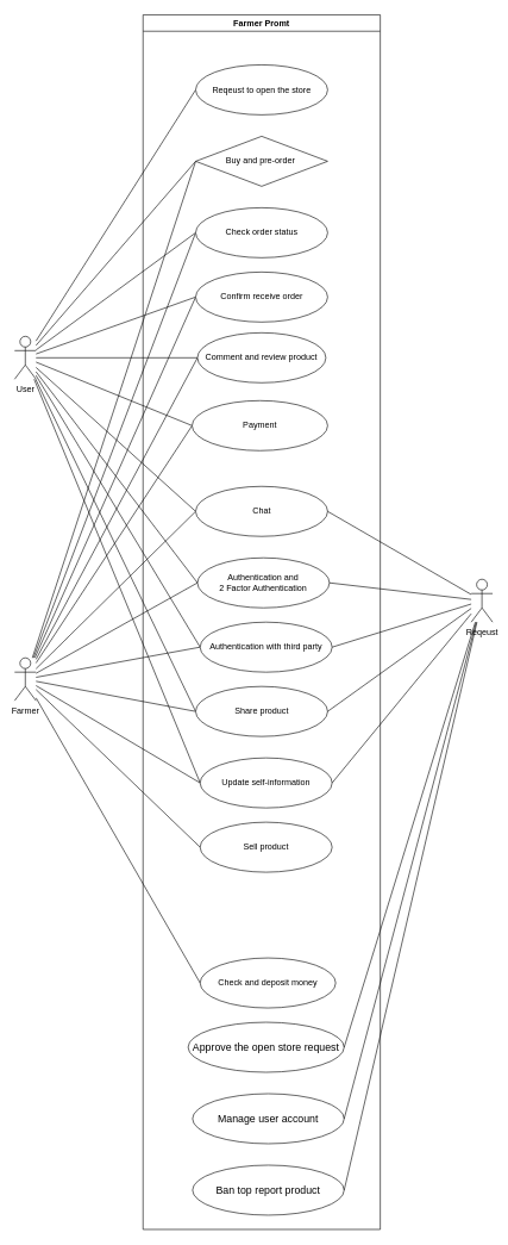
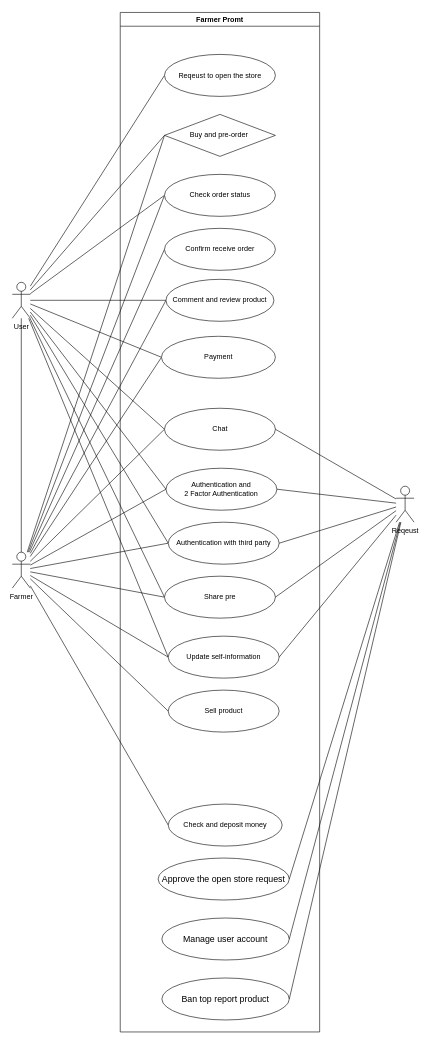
  <mxCell id="0" />
  <mxCell id="1" parent="0" />
  <mxCell id="2" style="edgeStyle=none;rounded=0;orthogonalLoop=1;jettySize=auto;html=1;entryX=0;entryY=0.5;entryDx=0;entryDy=0;endArrow=none;endFill=0;" parent="1" source="14" target="33" edge="1"><mxGeometry relative="1" as="geometry" /></mxCell>
  <mxCell id="3" style="edgeStyle=none;rounded=0;orthogonalLoop=1;jettySize=auto;html=1;entryX=0;entryY=0.5;entryDx=0;entryDy=0;endArrow=none;endFill=0;" parent="1" source="14" target="35" edge="1"><mxGeometry relative="1" as="geometry" /></mxCell>
  <mxCell id="4" style="edgeStyle=none;rounded=0;orthogonalLoop=1;jettySize=auto;html=1;entryX=0;entryY=0.5;entryDx=0;entryDy=0;endArrow=none;endFill=0;" parent="1" source="14" target="36" edge="1"><mxGeometry relative="1" as="geometry" /></mxCell>
  <mxCell id="5" style="edgeStyle=none;rounded=0;orthogonalLoop=1;jettySize=auto;html=1;entryX=0;entryY=0.5;entryDx=0;entryDy=0;endArrow=none;endFill=0;" parent="1" source="14" target="38" edge="1"><mxGeometry relative="1" as="geometry" /></mxCell>
  <mxCell id="6" style="edgeStyle=none;rounded=0;orthogonalLoop=1;jettySize=auto;html=1;entryX=0;entryY=0.5;entryDx=0;entryDy=0;endArrow=none;endFill=0;" parent="1" source="14" target="37" edge="1"><mxGeometry relative="1" as="geometry" /></mxCell>
  <mxCell id="7" style="edgeStyle=none;rounded=0;orthogonalLoop=1;jettySize=auto;html=1;entryX=0;entryY=0.5;entryDx=0;entryDy=0;endArrow=none;endFill=0;" parent="1" source="14" target="39" edge="1"><mxGeometry relative="1" as="geometry" /></mxCell>
  <mxCell id="8" style="edgeStyle=none;rounded=0;orthogonalLoop=1;jettySize=auto;html=1;entryX=0;entryY=0.5;entryDx=0;entryDy=0;endArrow=none;endFill=0;" parent="1" source="14" target="40" edge="1"><mxGeometry relative="1" as="geometry" /></mxCell>
  <mxCell id="9" style="rounded=0;orthogonalLoop=1;jettySize=auto;html=1;entryX=0;entryY=0.5;entryDx=0;entryDy=0;endArrow=none;endFill=0;" edge="1" parent="1" source="14" target="34"><mxGeometry relative="1" as="geometry" /></mxCell>
  <mxCell id="10" style="edgeStyle=none;rounded=0;orthogonalLoop=1;jettySize=auto;html=1;entryX=0;entryY=0.5;entryDx=0;entryDy=0;endArrow=none;endFill=0;" edge="1" parent="1" source="14" target="31"><mxGeometry relative="1" as="geometry" /></mxCell>
  <mxCell id="11" style="edgeStyle=none;rounded=0;orthogonalLoop=1;jettySize=auto;html=1;entryX=0;entryY=0.5;entryDx=0;entryDy=0;endArrow=none;endFill=0;" edge="1" parent="1" source="14" target="30"><mxGeometry relative="1" as="geometry" /></mxCell>
  <mxCell id="12" style="edgeStyle=none;rounded=0;orthogonalLoop=1;jettySize=auto;html=1;entryX=0;entryY=0.5;entryDx=0;entryDy=0;endArrow=none;endFill=0;" edge="1" parent="1" source="14" target="29"><mxGeometry relative="1" as="geometry" /></mxCell>
  <mxCell id="13" style="edgeStyle=none;rounded=0;orthogonalLoop=1;jettySize=auto;html=1;entryX=0;entryY=0.5;entryDx=0;entryDy=0;endArrow=none;endFill=0;" edge="1" parent="1" source="14" target="28"><mxGeometry relative="1" as="geometry" /></mxCell>
  <mxCell id="14" value="Farmer" style="shape=umlActor;verticalLabelPosition=bottom;verticalAlign=top;html=1;outlineConnect=0;" parent="1" vertex="1"><mxGeometry x="20" y="920" width="30" height="60" as="geometry" /></mxCell>
  <mxCell id="15" style="rounded=0;orthogonalLoop=1;jettySize=auto;html=1;entryX=0;entryY=0.5;entryDx=0;entryDy=0;endArrow=none;endFill=0;" parent="1" source="26" target="28" edge="1"><mxGeometry relative="1" as="geometry" /></mxCell>
  <mxCell id="16" style="edgeStyle=none;rounded=0;orthogonalLoop=1;jettySize=auto;html=1;entryX=0;entryY=0.5;entryDx=0;entryDy=0;endArrow=none;endFill=0;" parent="1" source="26" target="29" edge="1"><mxGeometry relative="1" as="geometry" /></mxCell>
  <mxCell id="17" style="edgeStyle=none;rounded=0;orthogonalLoop=1;jettySize=auto;html=1;entryX=0;entryY=0.5;entryDx=0;entryDy=0;endArrow=none;endFill=0;" parent="1" source="26" target="30" edge="1"><mxGeometry relative="1" as="geometry" /></mxCell>
  <mxCell id="18" style="edgeStyle=none;rounded=0;orthogonalLoop=1;jettySize=auto;html=1;entryX=0;entryY=0.5;entryDx=0;entryDy=0;endArrow=none;endFill=0;" parent="1" source="26" target="33" edge="1"><mxGeometry relative="1" as="geometry" /></mxCell>
  <mxCell id="19" style="edgeStyle=none;rounded=0;orthogonalLoop=1;jettySize=auto;html=1;entryX=0;entryY=0.5;entryDx=0;entryDy=0;endArrow=none;endFill=0;" parent="1" source="26" target="34" edge="1"><mxGeometry relative="1" as="geometry" /></mxCell>
  <mxCell id="20" style="edgeStyle=none;rounded=0;orthogonalLoop=1;jettySize=auto;html=1;entryX=0;entryY=0.5;entryDx=0;entryDy=0;endArrow=none;endFill=0;" parent="1" source="26" target="35" edge="1"><mxGeometry relative="1" as="geometry" /></mxCell>
- <mxCell id="21" style="rounded=0;orthogonalLoop=1;jettySize=auto;html=1;entryX=0;entryY=0.5;entryDx=0;entryDy=0;endArrow=none;endFill=0;" parent="1" source="26" target="31" edge="1"><mxGeometry relative="1" as="geometry" /></mxCell>
+ <mxCell id="21" style="rounded=0;orthogonalLoop=1;jettySize=auto;html=1;endArrow=none;endFill=0;" parent="1" source="26" target="14" edge="1"><mxGeometry relative="1" as="geometry" /></mxCell>
  <mxCell id="22" style="edgeStyle=none;rounded=0;orthogonalLoop=1;jettySize=auto;html=1;entryX=0;entryY=0.5;entryDx=0;entryDy=0;endArrow=none;endFill=0;" parent="1" source="26" target="32" edge="1"><mxGeometry relative="1" as="geometry" /></mxCell>
  <mxCell id="23" style="edgeStyle=none;rounded=0;orthogonalLoop=1;jettySize=auto;html=1;entryX=0;entryY=0.5;entryDx=0;entryDy=0;endArrow=none;endFill=0;" parent="1" source="26" target="37" edge="1"><mxGeometry relative="1" as="geometry" /></mxCell>
  <mxCell id="24" style="edgeStyle=none;rounded=0;orthogonalLoop=1;jettySize=auto;html=1;entryX=0;entryY=0.5;entryDx=0;entryDy=0;endArrow=none;endFill=0;" parent="1" source="26" target="39" edge="1"><mxGeometry relative="1" as="geometry" /></mxCell>
  <mxCell id="25" style="edgeStyle=none;rounded=0;orthogonalLoop=1;jettySize=auto;html=1;entryX=0;entryY=0.5;entryDx=0;entryDy=0;endArrow=none;endFill=0;" parent="1" source="26" target="40" edge="1"><mxGeometry relative="1" as="geometry" /></mxCell>
  <mxCell id="26" value="User" style="shape=umlActor;verticalLabelPosition=bottom;verticalAlign=top;html=1;outlineConnect=0;" parent="1" vertex="1"><mxGeometry x="20" y="470" width="30" height="60" as="geometry" /></mxCell>
  <mxCell id="27" value="Farmer Promt" style="swimlane;" parent="1" vertex="1"><mxGeometry x="200" y="20" width="332.5" height="1700" as="geometry" /></mxCell>
  <mxCell id="28" value="Comment and review product" style="ellipse;whiteSpace=wrap;html=1;" parent="27" vertex="1"><mxGeometry x="76.25" y="445" width="180" height="70" as="geometry" /></mxCell>
  <mxCell id="29" value="Buy and pre-order&amp;nbsp;" style="rhombus;whiteSpace=wrap;html=1;" parent="27" vertex="1"><mxGeometry x="73.75" y="170" width="185" height="70" as="geometry" /></mxCell>
  <mxCell id="30" value="Check order status" style="ellipse;whiteSpace=wrap;html=1;" parent="27" vertex="1"><mxGeometry x="73.75" y="270" width="185" height="70" as="geometry" /></mxCell>
  <mxCell id="31" value="Confirm receive order" style="ellipse;whiteSpace=wrap;html=1;" parent="27" vertex="1"><mxGeometry x="73.75" y="360" width="185" height="70" as="geometry" /></mxCell>
  <mxCell id="32" value="Reqeust to open the store" style="ellipse;whiteSpace=wrap;html=1;" parent="27" vertex="1"><mxGeometry x="73.75" y="70" width="185" height="70" as="geometry" /></mxCell>
  <mxCell id="33" value="Chat" style="ellipse;whiteSpace=wrap;html=1;" parent="27" vertex="1"><mxGeometry x="73.75" y="660" width="185" height="70" as="geometry" /></mxCell>
  <mxCell id="34" value="Payment" style="ellipse;whiteSpace=wrap;html=1;" parent="27" vertex="1"><mxGeometry x="68.75" y="540" width="190" height="70" as="geometry" /></mxCell>
  <mxCell id="35" value="Authentication and&lt;br&gt;2 Factor Authentication" style="ellipse;whiteSpace=wrap;html=1;" parent="27" vertex="1"><mxGeometry x="76.25" y="760" width="185" height="70" as="geometry" /></mxCell>
  <mxCell id="36" value="Sell product" style="ellipse;whiteSpace=wrap;html=1;" parent="27" vertex="1"><mxGeometry x="80" y="1130" width="185" height="70" as="geometry" /></mxCell>
  <mxCell id="37" value="Authentication with third party" style="ellipse;whiteSpace=wrap;html=1;" parent="27" vertex="1"><mxGeometry x="80" y="850" width="185" height="70" as="geometry" /></mxCell>
  <mxCell id="38" value="Check and deposit money" style="ellipse;whiteSpace=wrap;html=1;" parent="27" vertex="1"><mxGeometry x="80" y="1320" width="190" height="70" as="geometry" /></mxCell>
- <mxCell id="39" value="Share product" style="ellipse;whiteSpace=wrap;html=1;" parent="27" vertex="1"><mxGeometry x="73.75" y="940" width="185" height="70" as="geometry" /></mxCell>
+ <mxCell id="39" value="Share pre" style="ellipse;whiteSpace=wrap;html=1;" parent="27" vertex="1"><mxGeometry x="73.75" y="940" width="185" height="70" as="geometry" /></mxCell>
  <mxCell id="40" value="Update self-information" style="ellipse;whiteSpace=wrap;html=1;" parent="27" vertex="1"><mxGeometry x="80" y="1040" width="185" height="70" as="geometry" /></mxCell>
  <mxCell id="41" value="&lt;span style=&quot;background-color: transparent ; font-size: 11pt ; font-family: &amp;#34;arial&amp;#34;&quot;&gt;Approve the open store request&lt;/span&gt;" style="ellipse;whiteSpace=wrap;html=1;align=center;" parent="27" vertex="1"><mxGeometry x="63.12" y="1410" width="218.75" height="70" as="geometry" /></mxCell>
  <mxCell id="42" value="&lt;div&gt;&lt;span style=&quot;background-color: transparent ; font-family: &amp;#34;arial&amp;#34; ; font-size: 11pt&quot;&gt;Manage user account&lt;/span&gt;&lt;/div&gt;" style="ellipse;whiteSpace=wrap;html=1;align=center;" parent="27" vertex="1"><mxGeometry x="69.37" y="1510" width="212.5" height="70" as="geometry" /></mxCell>
  <mxCell id="43" value="&lt;span style=&quot;font-size: 11pt ; font-family: &amp;#34;arial&amp;#34; ; background-color: transparent ; vertical-align: baseline&quot; id=&quot;docs-internal-guid-9e9eefa7-7fff-cf65-10b2-5d2ff3c56d13&quot;&gt;Ban top report product&lt;/span&gt;" style="ellipse;whiteSpace=wrap;html=1;align=center;" parent="27" vertex="1"><mxGeometry x="69.37" y="1610" width="212.5" height="70" as="geometry" /></mxCell>
  <mxCell id="44" style="edgeStyle=none;rounded=0;orthogonalLoop=1;jettySize=auto;html=1;entryX=1;entryY=0.5;entryDx=0;entryDy=0;endArrow=none;endFill=0;" parent="1" source="52" target="35" edge="1"><mxGeometry relative="1" as="geometry" /></mxCell>
  <mxCell id="45" style="edgeStyle=none;rounded=0;orthogonalLoop=1;jettySize=auto;html=1;entryX=1;entryY=0.5;entryDx=0;entryDy=0;endArrow=none;endFill=0;" parent="1" source="52" target="37" edge="1"><mxGeometry relative="1" as="geometry" /></mxCell>
  <mxCell id="46" style="edgeStyle=none;rounded=0;orthogonalLoop=1;jettySize=auto;html=1;entryX=1;entryY=0.5;entryDx=0;entryDy=0;endArrow=none;endFill=0;" parent="1" source="52" target="33" edge="1"><mxGeometry relative="1" as="geometry" /></mxCell>
  <mxCell id="47" style="edgeStyle=none;rounded=0;orthogonalLoop=1;jettySize=auto;html=1;entryX=1;entryY=0.5;entryDx=0;entryDy=0;endArrow=none;endFill=0;" parent="1" source="52" target="39" edge="1"><mxGeometry relative="1" as="geometry" /></mxCell>
  <mxCell id="48" style="edgeStyle=none;rounded=0;orthogonalLoop=1;jettySize=auto;html=1;entryX=1;entryY=0.5;entryDx=0;entryDy=0;endArrow=none;endFill=0;" parent="1" source="52" target="40" edge="1"><mxGeometry relative="1" as="geometry" /></mxCell>
  <mxCell id="49" style="edgeStyle=none;rounded=0;orthogonalLoop=1;jettySize=auto;html=1;entryX=1;entryY=0.5;entryDx=0;entryDy=0;endArrow=none;endFill=0;" parent="1" source="52" target="41" edge="1"><mxGeometry relative="1" as="geometry" /></mxCell>
  <mxCell id="50" style="edgeStyle=none;rounded=0;orthogonalLoop=1;jettySize=auto;html=1;entryX=1;entryY=0.5;entryDx=0;entryDy=0;endArrow=none;endFill=0;" parent="1" source="52" target="42" edge="1"><mxGeometry relative="1" as="geometry" /></mxCell>
  <mxCell id="51" style="edgeStyle=none;rounded=0;orthogonalLoop=1;jettySize=auto;html=1;entryX=1;entryY=0.5;entryDx=0;entryDy=0;endArrow=none;endFill=0;" parent="1" source="52" target="43" edge="1"><mxGeometry relative="1" as="geometry" /></mxCell>
  <mxCell id="52" value="Reqeust" style="shape=umlActor;verticalLabelPosition=bottom;verticalAlign=top;html=1;outlineConnect=0;" parent="1" vertex="1"><mxGeometry x="660" width="30" height="60" as="geometry" y="810" /></mxCell>
